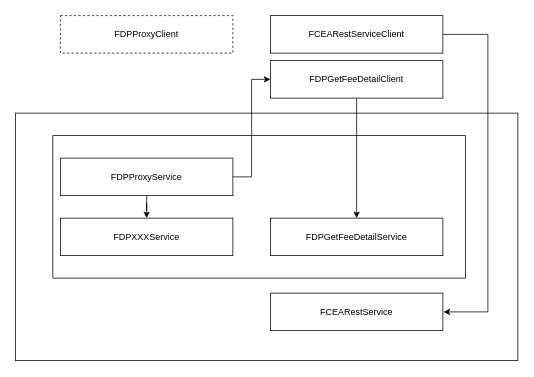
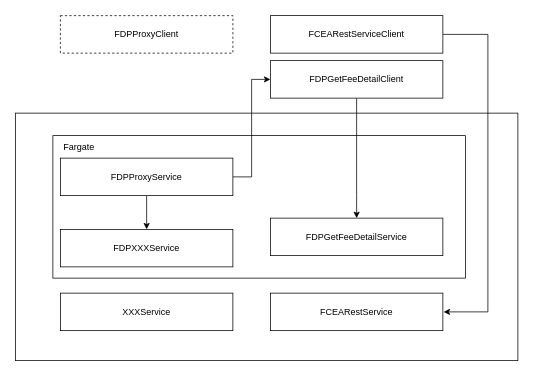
  <mxCell id="0" />
  <mxCell id="1" parent="0" />
  <mxCell id="2" value="" style="rounded=0;whiteSpace=wrap;html=1;" vertex="1" parent="1"><mxGeometry x="20" y="150" width="670" height="330" as="geometry" /></mxCell>
  <mxCell id="3" value="" style="rounded=0;whiteSpace=wrap;html=1;" vertex="1" parent="1"><mxGeometry x="70" y="180" width="550" height="190" as="geometry" /></mxCell>
+ <mxCell id="4" value="Fargate" style="text;html=1;strokeColor=none;fillColor=none;align=center;verticalAlign=middle;whiteSpace=wrap;rounded=0;" vertex="1" parent="1"><mxGeometry x="75" y="180" width="60" height="30" as="geometry" /></mxCell>
  <mxCell id="5" style="edgeStyle=orthogonalEdgeStyle;rounded=0;orthogonalLoop=1;jettySize=auto;html=1;" edge="1" parent="1" source="7" target="11"><mxGeometry relative="1" as="geometry" /></mxCell>
  <mxCell id="6" style="edgeStyle=orthogonalEdgeStyle;rounded=0;orthogonalLoop=1;jettySize=auto;html=1;entryX=0;entryY=0.5;entryDx=0;entryDy=0;" edge="1" parent="1" source="7" target="17"><mxGeometry relative="1" as="geometry" /></mxCell>
  <mxCell id="7" value="FDPProxyService" style="rounded=0;whiteSpace=wrap;html=1;" vertex="1" parent="1"><mxGeometry x="80" y="210" width="230" height="50" as="geometry" /></mxCell>
  <mxCell id="8" value="FDPGetFeeDetailService" style="rounded=0;whiteSpace=wrap;html=1;" vertex="1" parent="1"><mxGeometry x="360" y="290" width="230" height="50" as="geometry" /></mxCell>
  <mxCell id="9" style="edgeStyle=orthogonalEdgeStyle;rounded=0;orthogonalLoop=1;jettySize=auto;html=1;exitX=0.5;exitY=1;exitDx=0;exitDy=0;" edge="1" parent="1" source="3" target="3"><mxGeometry relative="1" as="geometry" /></mxCell>
  <mxCell id="10" value="FCEARestService" style="rounded=0;whiteSpace=wrap;html=1;" vertex="1" parent="1"><mxGeometry x="360" y="390" width="230" height="50" as="geometry" /></mxCell>
- <mxCell id="11" value="FDPXXXService" style="rounded=0;whiteSpace=wrap;html=1;" vertex="1" parent="1"><mxGeometry x="80" y="290" width="230" height="50" as="geometry" /></mxCell>
+ <mxCell id="11" value="FDPXXXService" style="rounded=0;whiteSpace=wrap;html=1;" vertex="1" parent="1"><mxGeometry x="80" y="305" width="230" height="50" as="geometry" /></mxCell>
+ <mxCell id="12" value="XXXService" style="rounded=0;whiteSpace=wrap;html=1;" vertex="1" parent="1"><mxGeometry x="80" y="390" width="230" height="50" as="geometry" /></mxCell>
  <mxCell id="13" style="edgeStyle=orthogonalEdgeStyle;rounded=0;orthogonalLoop=1;jettySize=auto;html=1;" edge="1" parent="1" source="14"><mxGeometry relative="1" as="geometry"><mxPoint x="591" y="415" as="targetPoint" /><Array as="points"><mxPoint x="650" y="45" /><mxPoint x="650" y="415" /><mxPoint x="591" y="415" /></Array></mxGeometry></mxCell>
  <mxCell id="14" value="FCEARestServiceClient" style="rounded=0;whiteSpace=wrap;html=1;" vertex="1" parent="1"><mxGeometry x="360" y="20" width="230" height="50" as="geometry" /></mxCell>
  <mxCell id="15" value="FDPProxyClient" style="rounded=0;whiteSpace=wrap;html=1;dashed=1;" vertex="1" parent="1"><mxGeometry x="80" y="20" width="230" height="50" as="geometry" /></mxCell>
  <mxCell id="16" style="edgeStyle=orthogonalEdgeStyle;rounded=0;orthogonalLoop=1;jettySize=auto;html=1;entryX=0.5;entryY=0;entryDx=0;entryDy=0;" edge="1" parent="1" source="17" target="8"><mxGeometry relative="1" as="geometry"><Array as="points"><mxPoint x="475" y="260" /><mxPoint x="475" y="260" /></Array></mxGeometry></mxCell>
  <mxCell id="17" value="FDPGetFeeDetailClient" style="rounded=0;whiteSpace=wrap;html=1;" vertex="1" parent="1"><mxGeometry x="360" y="80" width="230" height="50" as="geometry" /></mxCell>
